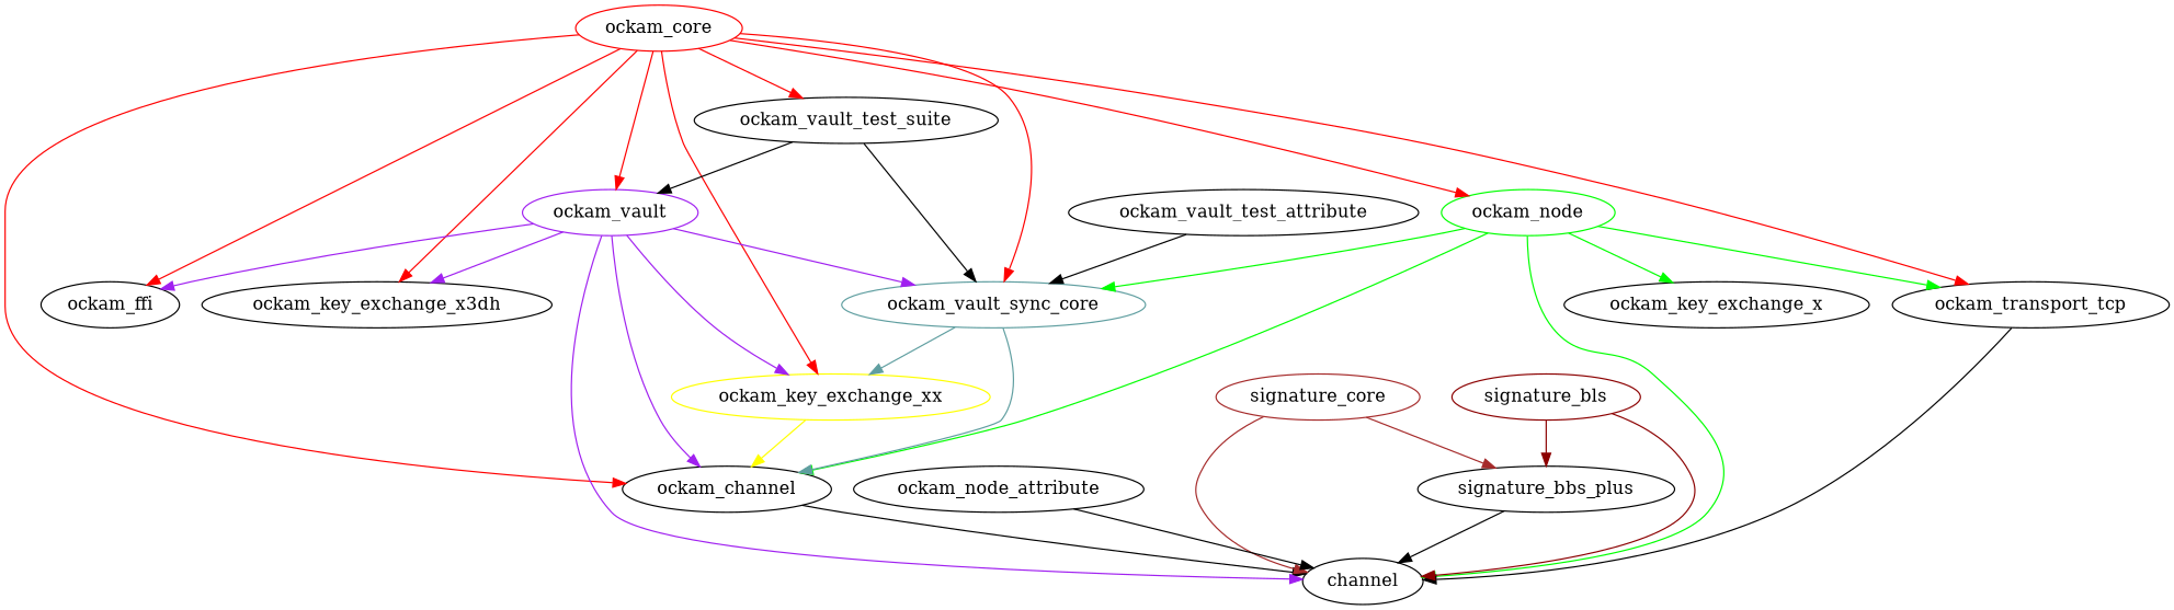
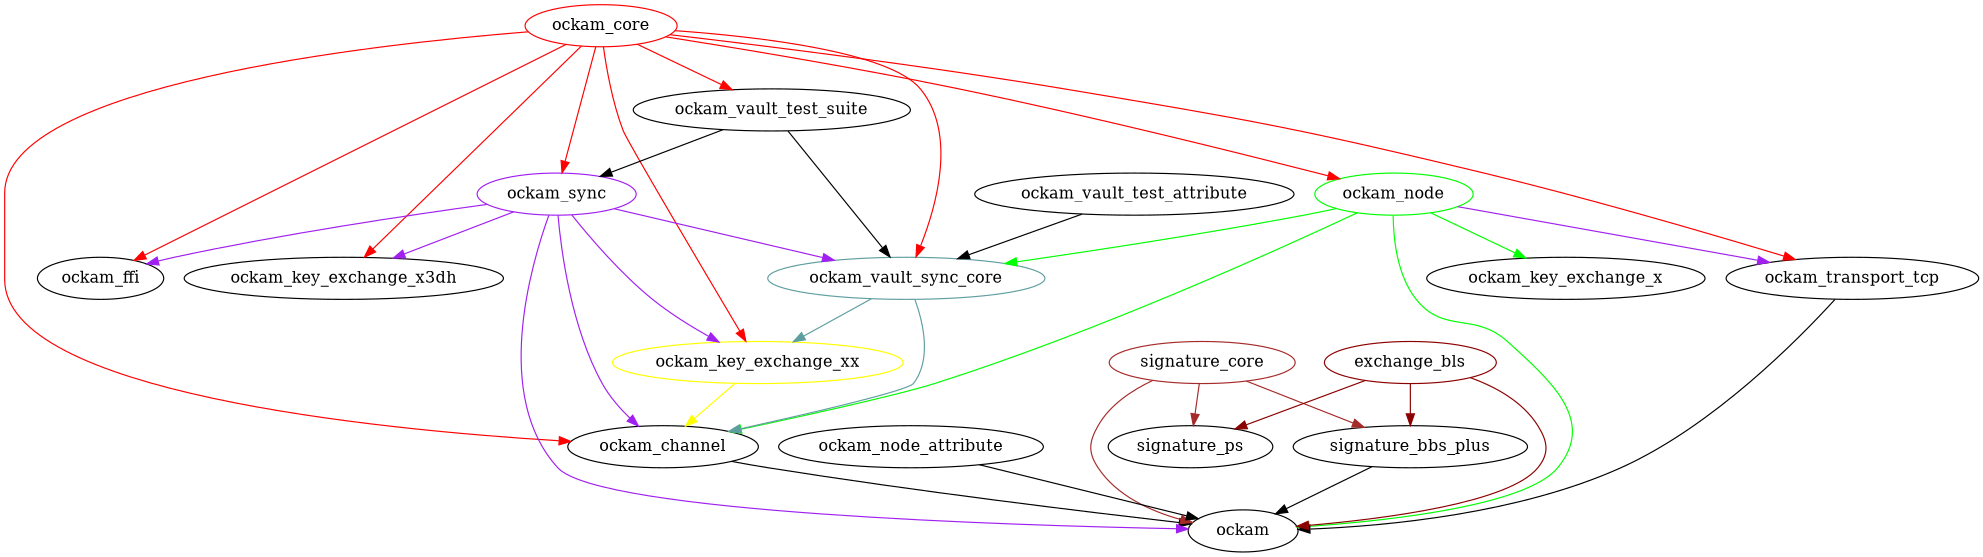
  digraph {
    edge [color=red]
    ockam_core [color=red]
    ockam_ffi
    ockam_key_exchange_x3dh
    ockam_key_exchange_xx [color=yellow]
    ockam_channel
    ockam_node [color=green]
-   ockam_vault [color=purple]
+   ockam_vault [color=purple label=ockam_sync]
    ockam_transport_tcp
    ockam_vault_sync_core [color=cadetblue]
    ockam_vault_test_suite
-   ockam [label=channel]
+   ockam
    ockam_key_exchange_x
    signature_core [color=brown]
    signature_bbs_plus
-   signature_bls [color=darkred]
+   signature_ps
+   signature_bls [color=darkred label=exchange_bls]
    ockam_vault_test_attribute
    ockam_node_attribute
    ockam_core -> ockam_ffi
    ockam_core -> ockam_key_exchange_x3dh
    ockam_core -> ockam_key_exchange_xx
    ockam_core -> ockam_channel
    ockam_core -> ockam_node
    ockam_core -> ockam_vault
    ockam_core -> ockam_transport_tcp
    ockam_core -> ockam_vault_sync_core
    ockam_core -> ockam_vault_test_suite
    ockam_key_exchange_xx -> ockam_channel [color=yellow]
    ockam_channel -> ockam [color=""]
    ockam_node -> ockam_channel [color=green]
-   ockam_node -> ockam_transport_tcp [color=green]
+   ockam_node -> ockam_transport_tcp [color=purple]
    ockam_node -> ockam_vault_sync_core [color=green]
    ockam_node -> ockam [color=green]
    ockam_node -> ockam_key_exchange_x [color=green]
    ockam_vault -> ockam_ffi [color=purple]
    ockam_vault -> ockam_key_exchange_x3dh [color=purple]
    ockam_vault -> ockam_key_exchange_xx [color=purple]
    ockam_vault -> ockam_channel [color=purple]
    ockam_vault -> ockam_vault_sync_core [color=purple]
    ockam_vault -> ockam [color=purple]
    ockam_transport_tcp -> ockam [color=""]
    ockam_vault_sync_core -> ockam_key_exchange_xx [color=cadetblue]
    ockam_vault_sync_core -> ockam_channel [color=cadetblue]
    ockam_vault_test_suite -> ockam_vault [color=""]
    ockam_vault_test_suite -> ockam_vault_sync_core [color=""]
    signature_core -> ockam [color=brown]
    signature_core -> signature_bbs_plus [color=brown]
+   signature_core -> signature_ps [color=brown]
    signature_bbs_plus -> ockam [color=""]
    signature_bls -> ockam [color=darkred]
    signature_bls -> signature_bbs_plus [color=darkred]
+   signature_bls -> signature_ps [color=darkred]
    ockam_vault_test_attribute -> ockam_vault_sync_core [color=""]
    ockam_node_attribute -> ockam [color=""]
  }
